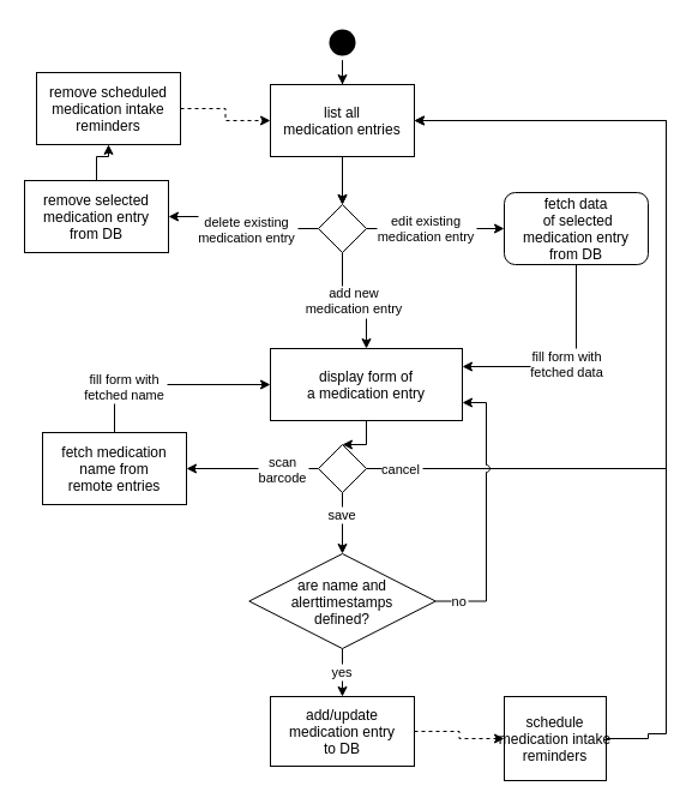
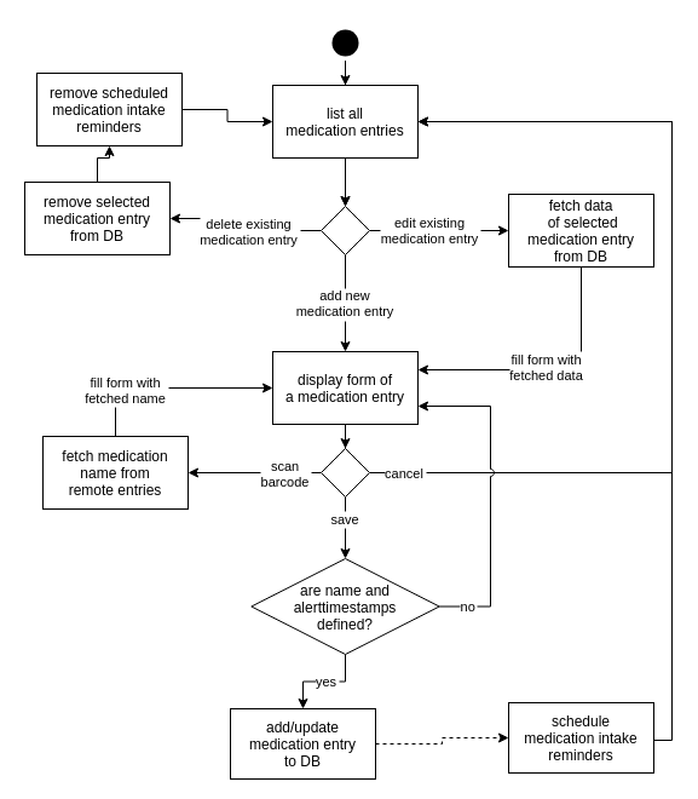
  <mxCell id="0" />
  <mxCell id="1" parent="0" />
  <mxCell id="2" value="" style="edgeStyle=orthogonalEdgeStyle;rounded=0;orthogonalLoop=1;jettySize=auto;exitX=0.5;exitY=1;exitDx=0;exitDy=0;" parent="1" source="3" target="11" edge="1"><mxGeometry relative="1" as="geometry"><mxPoint x="305" y="50" as="sourcePoint" /></mxGeometry></mxCell>
  <mxCell id="3" value="" style="ellipse;shape=startState;fillColor=#000000;strokeColor=none;" parent="1" vertex="1"><mxGeometry x="270" y="20" width="30" height="30" as="geometry" /></mxCell>
  <mxCell id="4" value="" style="edgeStyle=orthogonalEdgeStyle;rounded=0;orthogonalLoop=1;jettySize=auto;entryX=0.5;entryY=0;entryDx=0;entryDy=0;" parent="1" target="9" edge="1"><mxGeometry relative="1" as="geometry"><mxPoint x="285" y="140" as="sourcePoint" /></mxGeometry></mxCell>
  <mxCell id="5" value="add new&#10;medication entry" style="edgeStyle=orthogonalEdgeStyle;rounded=0;orthogonalLoop=1;jettySize=auto;entryX=0.5;entryY=0;entryDx=0;entryDy=0;" parent="1" source="9" target="16" edge="1"><mxGeometry relative="1" as="geometry"><mxPoint x="285" y="310" as="targetPoint" /></mxGeometry></mxCell>
  <mxCell id="6" value="edit existing&#10;medication entry" style="edgeStyle=orthogonalEdgeStyle;rounded=0;orthogonalLoop=1;jettySize=auto;" parent="1" source="9" target="14" edge="1"><mxGeometry x="-0.13" relative="1" as="geometry"><mxPoint as="offset" /></mxGeometry></mxCell>
  <mxCell id="7" value="" style="edgeStyle=orthogonalEdgeStyle;rounded=0;orthogonalLoop=1;jettySize=auto;" parent="1" source="9" target="30" edge="1"><mxGeometry relative="1" as="geometry" /></mxCell>
  <mxCell id="8" value="delete existing&#10;medication entry" style="edgeLabel;align=center;verticalAlign=middle;resizable=0;points=[];" parent="7" vertex="1" connectable="0"><mxGeometry x="-0.171" y="-2" relative="1" as="geometry"><mxPoint x="-4" y="2" as="offset" /></mxGeometry></mxCell>
  <mxCell id="9" value="" style="rhombus;" parent="1" vertex="1"><mxGeometry x="265" y="170" width="40" height="40" as="geometry" /></mxCell>
  <mxCell id="10" value="" style="edgeStyle=orthogonalEdgeStyle;rounded=0;orthogonalLoop=1;jettySize=auto;" parent="1" source="11" target="9" edge="1"><mxGeometry relative="1" as="geometry" /></mxCell>
  <mxCell id="11" value="list all&#10;medication entries" style="rounded=0;fillColor=default;labelBackgroundColor=none;fontColor=default;" parent="1" vertex="1"><mxGeometry x="225" y="70" width="120" height="60" as="geometry" /></mxCell>
  <mxCell id="12" value="" style="edgeStyle=orthogonalEdgeStyle;rounded=0;orthogonalLoop=1;jettySize=auto;exitX=0.5;exitY=1;exitDx=0;exitDy=0;entryX=1;entryY=0.25;entryDx=0;entryDy=0;" parent="1" source="14" target="16" edge="1"><mxGeometry relative="1" as="geometry" /></mxCell>
  <mxCell id="13" value="fill form with&#10;fetched data" style="edgeLabel;align=center;verticalAlign=middle;resizable=0;points=[];" parent="12" vertex="1" connectable="0"><mxGeometry x="0.037" y="-3" relative="1" as="geometry"><mxPoint as="offset" /></mxGeometry></mxCell>
- <mxCell id="14" value="fetch data&#10; of selected&#10;medication entry&#10;from DB" style="rounded=1;" parent="1" vertex="1"><mxGeometry x="420" y="160" width="120" height="60" as="geometry" /></mxCell>
+ <mxCell id="14" value="fetch data&#10; of selected&#10;medication entry&#10;from DB" style="" parent="1" vertex="1"><mxGeometry x="420" y="160" width="120" height="60" as="geometry" /></mxCell>
  <mxCell id="15" value="" style="edgeStyle=orthogonalEdgeStyle;rounded=0;orthogonalLoop=1;jettySize=auto;entryX=0.5;entryY=0;entryDx=0;entryDy=0;" parent="1" source="16" target="21" edge="1"><mxGeometry relative="1" as="geometry"><mxPoint x="285" y="420" as="targetPoint" /></mxGeometry></mxCell>
- <mxCell id="16" value="display form of&#10;a medication entry" style="rounded=0;" parent="1" vertex="1"><mxGeometry x="225" y="290" width="160" height="60" as="geometry" /></mxCell>
+ <mxCell id="16" value="display form of&#10;a medication entry" style="rounded=0;" parent="1" vertex="1"><mxGeometry x="225" y="290" width="120" height="60" as="geometry" /></mxCell>
  <mxCell id="17" value="save" style="edgeStyle=orthogonalEdgeStyle;rounded=0;orthogonalLoop=1;jettySize=auto;" parent="1" source="21" target="28" edge="1"><mxGeometry x="-0.292" relative="1" as="geometry"><mxPoint as="offset" /></mxGeometry></mxCell>
  <mxCell id="18" value="cancel" style="edgeStyle=orthogonalEdgeStyle;rounded=0;orthogonalLoop=1;jettySize=auto;exitX=1;exitY=0.5;exitDx=0;exitDy=0;entryX=1;entryY=0.5;entryDx=0;entryDy=0;spacing=10;" parent="1" source="21" target="11" edge="1"><mxGeometry x="-0.922" relative="1" as="geometry"><Array as="points"><mxPoint x="555" y="390" /><mxPoint x="555" y="100" /></Array><mxPoint as="offset" /></mxGeometry></mxCell>
  <mxCell id="19" value="" style="edgeStyle=orthogonalEdgeStyle;rounded=0;orthogonalLoop=1;jettySize=auto;exitX=0;exitY=0.5;exitDx=0;exitDy=0;entryX=1;entryY=0.5;entryDx=0;entryDy=0;" edge="1" parent="1" source="21" target="35"><mxGeometry relative="1" as="geometry" /></mxCell>
  <mxCell id="20" value="scan&#10;barcode" style="edgeLabel;align=center;verticalAlign=middle;resizable=0;points=[];" vertex="1" connectable="0" parent="19"><mxGeometry x="-0.247" y="-1" relative="1" as="geometry"><mxPoint x="11" y="1" as="offset" /></mxGeometry></mxCell>
  <mxCell id="21" value="" style="rhombus;" parent="1" vertex="1"><mxGeometry x="265" y="370" width="40" height="40" as="geometry" /></mxCell>
  <mxCell id="22" value="" style="edgeStyle=orthogonalEdgeStyle;rounded=0;orthogonalLoop=1;jettySize=auto;dashed=1;" parent="1" source="23" target="25" edge="1"><mxGeometry relative="1" as="geometry" /></mxCell>
- <mxCell id="23" value="add/update&#10;medication entry&#10;to DB" style="" parent="1" vertex="1"><mxGeometry x="225" y="580" width="120" height="58" as="geometry" /></mxCell>
+ <mxCell id="23" value="add/update&#10;medication entry&#10;to DB" style="" parent="1" vertex="1"><mxGeometry x="190" y="585" width="120" height="58" as="geometry" /></mxCell>
  <mxCell id="24" value="" style="edgeStyle=orthogonalEdgeStyle;rounded=0;orthogonalLoop=1;jettySize=auto;exitX=1;exitY=0.5;exitDx=0;exitDy=0;entryX=1;entryY=0.5;entryDx=0;entryDy=0;" parent="1" source="25" target="11" edge="1"><mxGeometry relative="1" as="geometry"><Array as="points"><mxPoint x="540" y="611" /><mxPoint x="555" y="611" /><mxPoint x="555" y="100" /></Array></mxGeometry></mxCell>
- <mxCell id="25" value="schedule&#10;medication intake&#10;reminders" style="" parent="1" vertex="1"><mxGeometry x="420" y="580" width="85" height="70" as="geometry" /></mxCell>
+ <mxCell id="25" value="schedule&#10;medication intake&#10;reminders" style="" parent="1" vertex="1"><mxGeometry x="420" y="580" width="120" height="58" as="geometry" /></mxCell>
  <mxCell id="26" value="no" style="edgeStyle=orthogonalEdgeStyle;rounded=0;orthogonalLoop=1;jettySize=auto;exitX=1;exitY=0.5;exitDx=0;exitDy=0;entryX=1;entryY=0.75;entryDx=0;entryDy=0;jumpStyle=arc;" parent="1" source="28" target="16" edge="1"><mxGeometry x="-0.821" relative="1" as="geometry"><mxPoint x="105" y="501" as="targetPoint" /><Array as="points"><mxPoint x="405" y="500" /><mxPoint x="405" y="335" /></Array><mxPoint as="offset" /></mxGeometry></mxCell>
  <mxCell id="27" value="yes" style="edgeStyle=orthogonalEdgeStyle;rounded=0;orthogonalLoop=1;jettySize=auto;exitX=0.5;exitY=1;exitDx=0;exitDy=0;entryX=0.5;entryY=0;entryDx=0;entryDy=0;" parent="1" source="28" target="23" edge="1"><mxGeometry x="-0.048" relative="1" as="geometry"><mxPoint as="offset" /></mxGeometry></mxCell>
  <mxCell id="28" value="are name and&#10;alerttimestamps&#10;defined?" style="rhombus;" parent="1" vertex="1"><mxGeometry x="207.3" y="461" width="155.41" height="79" as="geometry" /></mxCell>
  <mxCell id="29" value="" style="edgeStyle=orthogonalEdgeStyle;rounded=0;orthogonalLoop=1;jettySize=auto;" parent="1" source="30" target="32" edge="1"><mxGeometry relative="1" as="geometry" /></mxCell>
  <mxCell id="30" value="remove selected&#10;medication entry&#10;from DB" style="" parent="1" vertex="1"><mxGeometry x="20" y="150" width="120" height="60" as="geometry" /></mxCell>
- <mxCell id="31" value="" style="edgeStyle=orthogonalEdgeStyle;rounded=0;orthogonalLoop=1;jettySize=auto;exitX=1;exitY=0.5;exitDx=0;exitDy=0;entryX=0;entryY=0.5;entryDx=0;entryDy=0;dashed=1;" parent="1" source="32" target="11" edge="1"><mxGeometry relative="1" as="geometry" /></mxCell>
+ <mxCell id="31" value="" style="edgeStyle=orthogonalEdgeStyle;rounded=0;orthogonalLoop=1;jettySize=auto;exitX=1;exitY=0.5;exitDx=0;exitDy=0;entryX=0;entryY=0.5;entryDx=0;entryDy=0;" parent="1" source="32" target="11" edge="1"><mxGeometry relative="1" as="geometry" /></mxCell>
  <mxCell id="32" value="remove scheduled&#10;medication intake&#10;reminders" style="" parent="1" vertex="1"><mxGeometry x="30" y="60" width="120" height="60" as="geometry" /></mxCell>
  <mxCell id="33" value="" style="edgeStyle=orthogonalEdgeStyle;rounded=0;orthogonalLoop=1;jettySize=auto;exitX=0.5;exitY=0;exitDx=0;exitDy=0;entryX=0;entryY=0.5;entryDx=0;entryDy=0;" edge="1" parent="1" source="35" target="16"><mxGeometry relative="1" as="geometry" /></mxCell>
  <mxCell id="34" value="fill form with&#10;fetched name" style="edgeLabel;align=center;verticalAlign=middle;resizable=0;points=[];" vertex="1" connectable="0" parent="33"><mxGeometry x="-0.438" y="-1" relative="1" as="geometry"><mxPoint as="offset" /></mxGeometry></mxCell>
  <mxCell id="35" value="fetch medication&#10;name from&#10;remote entries" style="rounded=0;" vertex="1" parent="1"><mxGeometry x="35" y="360" width="120" height="60" as="geometry" /></mxCell>
